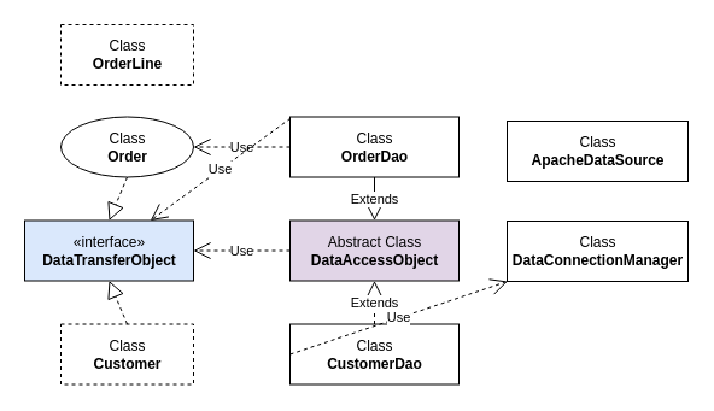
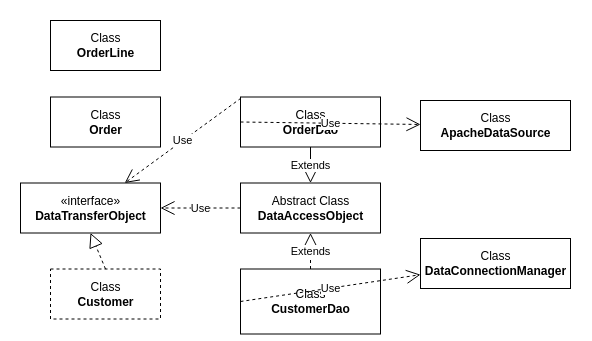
  <mxCell id="0" />
  <mxCell id="1" parent="0" />
- <mxCell id="2" value="«interface»&lt;br&gt;&lt;b&gt;DataTransferObject&lt;/b&gt;" style="html=1;fillColor=#dae8fc;" vertex="1" parent="1"><mxGeometry x="20" y="182.5" width="140" height="50" as="geometry" /></mxCell>
- <mxCell id="3" value="Abstract Class&lt;br&gt;&lt;b&gt;DataAccessObject&lt;/b&gt;" style="html=1;fillColor=#e1d5e7;" vertex="1" parent="1"><mxGeometry x="240" y="182.5" width="140" height="50" as="geometry" /></mxCell>
- <mxCell id="4" value="Class&lt;br&gt;&lt;b&gt;OrderLine&lt;/b&gt;" style="html=1;dashed=1;" vertex="1" parent="1"><mxGeometry x="50" y="20" width="110" height="50" as="geometry" /></mxCell>
+ <mxCell id="2" value="«interface»&lt;br&gt;&lt;b&gt;DataTransferObject&lt;/b&gt;" style="html=1;" vertex="1" parent="1"><mxGeometry x="20" y="182.5" width="140" height="50" as="geometry" /></mxCell>
+ <mxCell id="3" value="Abstract Class&lt;br&gt;&lt;b&gt;DataAccessObject&lt;/b&gt;" style="html=1;" vertex="1" parent="1"><mxGeometry x="240" y="182.5" width="140" height="50" as="geometry" /></mxCell>
+ <mxCell id="4" value="Class&lt;br&gt;&lt;b&gt;OrderLine&lt;/b&gt;" style="html=1;" vertex="1" parent="1"><mxGeometry x="50" y="20" width="110" height="50" as="geometry" /></mxCell>
  <mxCell id="5" value="Class&lt;br&gt;&lt;b&gt;Customer&lt;/b&gt;" style="html=1;dashed=1;" vertex="1" parent="1"><mxGeometry x="50" y="268.5" width="110" height="50" as="geometry" /></mxCell>
- <mxCell id="6" value="Class&lt;br&gt;&lt;b&gt;Order&lt;/b&gt;" style="ellipse;html=1;" vertex="1" parent="1"><mxGeometry x="50" y="96.5" width="110" height="50" as="geometry" /></mxCell>
+ <mxCell id="6" value="Class&lt;br&gt;&lt;b&gt;Order&lt;/b&gt;" style="html=1;" vertex="1" parent="1"><mxGeometry x="50" y="96.5" width="110" height="50" as="geometry" /></mxCell>
  <mxCell id="7" value="Class&lt;br&gt;&lt;b&gt;OrderDao&lt;/b&gt;" style="html=1;" vertex="1" parent="1"><mxGeometry x="240" y="96.5" width="140" height="50" as="geometry" /></mxCell>
- <mxCell id="8" value="Class&lt;br&gt;&lt;b&gt;CustomerDao&lt;/b&gt;" style="html=1;" vertex="1" parent="1"><mxGeometry x="240" y="268.5" width="140" height="50" as="geometry" /></mxCell>
+ <mxCell id="8" value="Class&lt;br&gt;&lt;b&gt;CustomerDao&lt;/b&gt;" style="html=1;" vertex="1" parent="1"><mxGeometry x="240" y="268.5" width="140" height="65" as="geometry" /></mxCell>
  <mxCell id="9" value="Extends" style="endArrow=block;endSize=16;endFill=0;html=1;exitX=0.5;exitY=0;exitDx=0;exitDy=0;entryX=0.5;entryY=1;entryDx=0;entryDy=0;dashed=1;" edge="1" parent="1" source="8" target="3"><mxGeometry width="160" relative="1" as="geometry"><mxPoint x="-140" y="300" as="sourcePoint" /><mxPoint x="20" y="300" as="targetPoint" /></mxGeometry></mxCell>
  <mxCell id="10" value="Extends" style="endArrow=block;endSize=16;endFill=0;html=1;exitX=0.5;exitY=1;exitDx=0;exitDy=0;entryX=0.5;entryY=0;entryDx=0;entryDy=0;" edge="1" parent="1" source="7" target="3"><mxGeometry width="160" relative="1" as="geometry"><mxPoint x="-140" y="300" as="sourcePoint" /><mxPoint x="0" y="20" as="targetPoint" /></mxGeometry></mxCell>
- <mxCell id="11" value="" style="endArrow=block;dashed=1;endFill=0;endSize=12;html=1;exitX=0.5;exitY=1;exitDx=0;exitDy=0;entryX=0.5;entryY=0;entryDx=0;entryDy=0;" edge="1" parent="1" source="6" target="2"><mxGeometry width="160" relative="1" as="geometry"><mxPoint x="-140" y="300" as="sourcePoint" /><mxPoint x="20" y="300" as="targetPoint" /></mxGeometry></mxCell>
  <mxCell id="12" value="" style="endArrow=block;dashed=1;endFill=0;endSize=12;html=1;exitX=0.5;exitY=0;exitDx=0;exitDy=0;entryX=0.5;entryY=1;entryDx=0;entryDy=0;" edge="1" parent="1" source="5" target="2"><mxGeometry width="160" relative="1" as="geometry"><mxPoint x="-140" y="300" as="sourcePoint" /><mxPoint x="20" y="300" as="targetPoint" /></mxGeometry></mxCell>
  <mxCell id="13" value="Use" style="endArrow=open;endSize=12;dashed=1;html=1;exitX=0;exitY=0.5;exitDx=0;exitDy=0;" edge="1" parent="1" source="8" target="17"><mxGeometry width="160" relative="1" as="geometry"><mxPoint x="-140" y="360" as="sourcePoint" /><mxPoint x="20" y="360" as="targetPoint" /></mxGeometry></mxCell>
- <mxCell id="14" value="Use" style="endArrow=open;endSize=12;dashed=1;html=1;exitX=0;exitY=0.5;exitDx=0;exitDy=0;entryX=1;entryY=0.5;entryDx=0;entryDy=0;" edge="1" parent="1" source="7" target="6"><mxGeometry width="160" relative="1" as="geometry"><mxPoint x="-140" y="360" as="sourcePoint" /><mxPoint x="20" y="360" as="targetPoint" /></mxGeometry></mxCell>
+ <mxCell id="14" value="Use" style="endArrow=open;endSize=12;dashed=1;html=1;exitX=0;exitY=0.5;exitDx=0;exitDy=0;" edge="1" parent="1" source="7" target="18"><mxGeometry width="160" relative="1" as="geometry"><mxPoint x="-140" y="360" as="sourcePoint" /><mxPoint x="20" y="360" as="targetPoint" /></mxGeometry></mxCell>
  <mxCell id="15" value="Use" style="endArrow=open;endSize=12;dashed=1;html=1;exitX=0;exitY=0.5;exitDx=0;exitDy=0;entryX=1;entryY=0.5;entryDx=0;entryDy=0;" edge="1" parent="1" source="3" target="2"><mxGeometry width="160" relative="1" as="geometry"><mxPoint x="-140" y="360" as="sourcePoint" /><mxPoint x="20" y="360" as="targetPoint" /></mxGeometry></mxCell>
  <mxCell id="16" value="Use" style="endArrow=open;endSize=12;dashed=1;html=1;exitX=0.003;exitY=0.024;exitDx=0;exitDy=0;exitPerimeter=0;" edge="1" parent="1" source="7" target="2"><mxGeometry width="160" relative="1" as="geometry"><mxPoint x="20" y="360" as="sourcePoint" /><mxPoint x="180" y="360" as="targetPoint" /></mxGeometry></mxCell>
- <mxCell id="17" value="Class&lt;br&gt;&lt;b&gt;DataConnectionManager&lt;/b&gt;" style="html=1;" vertex="1" parent="1"><mxGeometry x="420" y="183" width="150" height="50" as="geometry" /></mxCell>
+ <mxCell id="17" value="Class&lt;br&gt;&lt;b&gt;DataConnectionManager&lt;/b&gt;" style="html=1;" vertex="1" parent="1"><mxGeometry x="420" y="238" width="150" height="50" as="geometry" /></mxCell>
  <mxCell id="18" value="Class&lt;br&gt;&lt;b&gt;ApacheDataSource&lt;/b&gt;" style="html=1;" vertex="1" parent="1"><mxGeometry x="420" y="100" width="150" height="50" as="geometry" /></mxCell>
